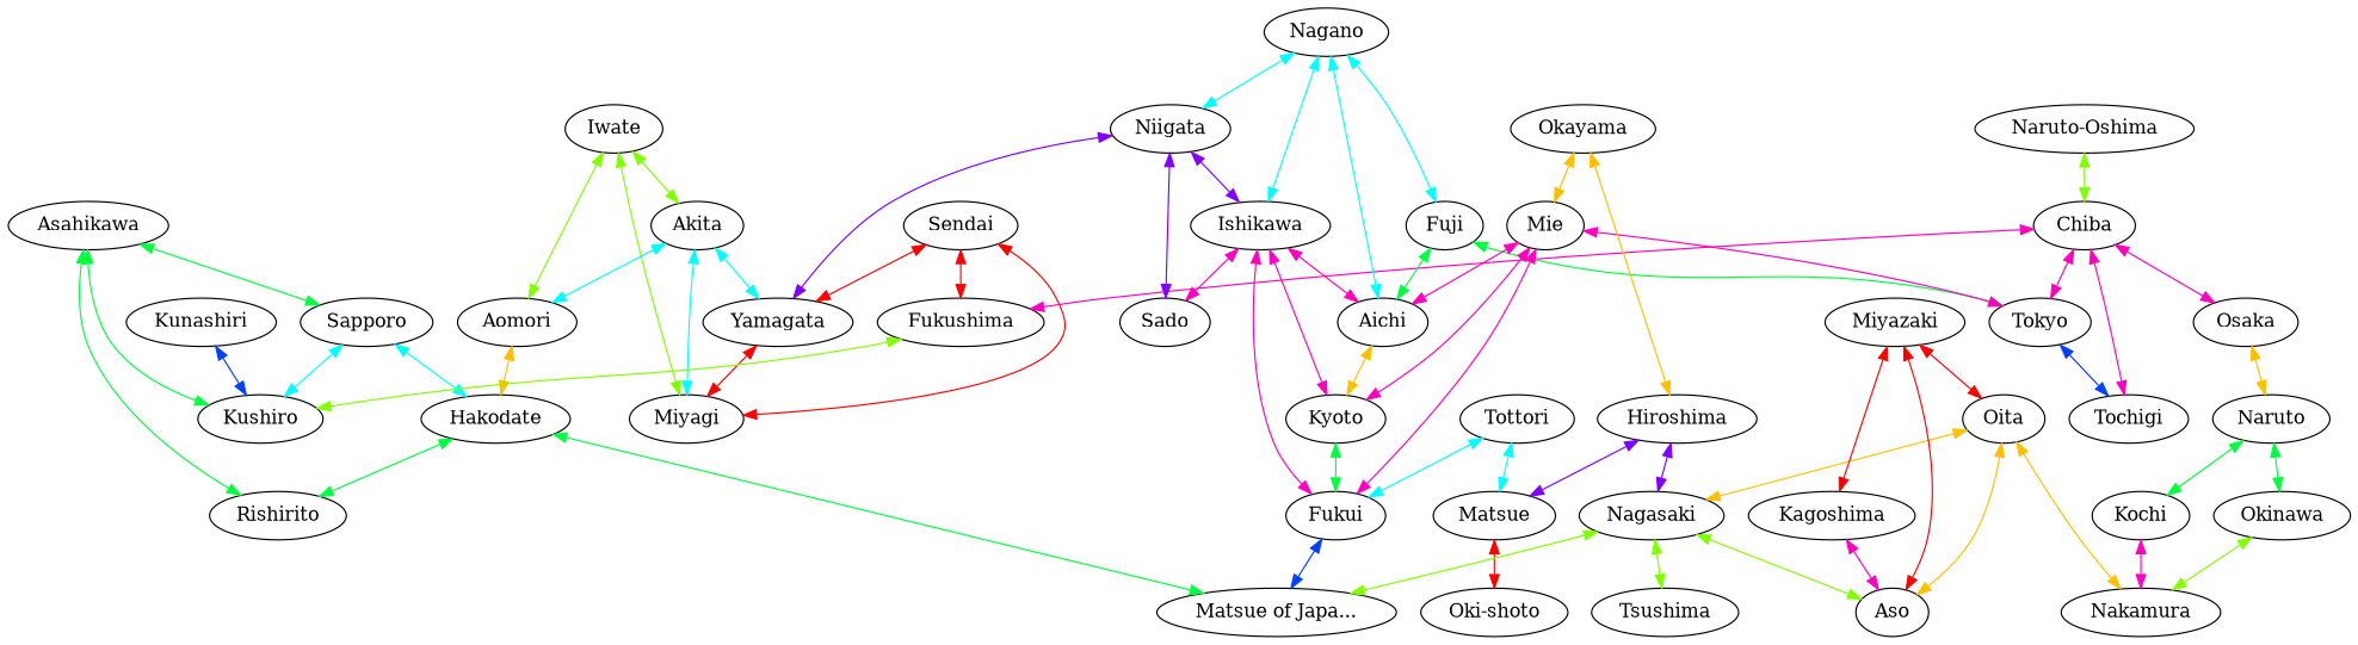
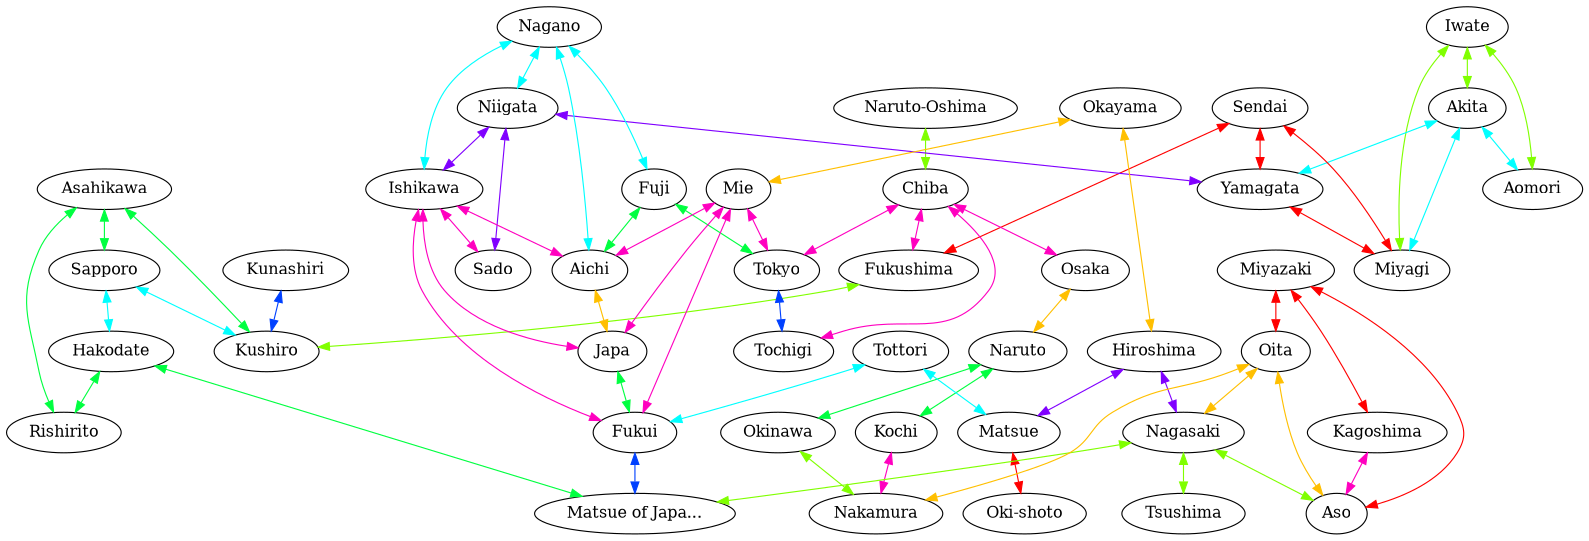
  graph {
    edge [color="0.875,1,1" dir=both]
    n1 [label=Rishirito]
    n2 [label=Kunashiri]
    n3 [label=Kushiro]
    n4 [label=Asahikawa]
    n5 [label=Sapporo]
    n6 [label=Hakodate]
    n7 [label="Matsue of Japa..."]
    n8 [label=Aomori]
    n9 [label=Iwate]
    n10 [label=Akita]
    n11 [label=Miyagi]
    n12 [label=Yamagata]
    n13 [label=Sendai]
    n14 [label=Fukushima]
    n15 [label=Chiba]
    n16 [label=Tochigi]
    n17 [label=Tokyo]
    n18 [label=Osaka]
    n19 [label=Naruto]
    n20 [label="Naruto-Oshima"]
    n21 [label=Sado]
    n22 [label=Niigata]
    n23 [label=Ishikawa]
    n24 [label=Aichi]
    n25 [label=Fukui]
-   n26 [label=Kyoto]
+   n26 [label=Japa]
    n27 [label=Nagano]
    n28 [label=Fuji]
    n29 [label=Mie]
    n30 [label=Kochi]
    n31 [label=Okinawa]
    n32 [label=Tottori]
    n33 [label=Matsue]
    n34 [label="Oki-shoto"]
    n35 [label=Okayama]
    n36 [label=Hiroshima]
    n37 [label=Nagasaki]
    n38 [label=Tsushima]
    n39 [label=Aso]
    n40 [label=Nakamura]
    n41 [label=Oita]
    n42 [label=Miyazaki]
    n43 [label=Kagoshima]
    n2 -- n3 [color="0.625,1,1"]
    n4 -- n1 [color="0.375,1,1"]
    n4 -- n3 [color="0.375,1,1"]
    n4 -- n5 [color="0.375,1,1"]
    n5 -- n3 [color="0.5,1,1"]
    n5 -- n6 [color="0.5,1,1"]
    n6 -- n1 [color="0.375,1,1"]
    n6 -- n7 [color="0.375,1,1"]
-   n8 -- n6 [color="0.125,1,1"]
    n9 -- n8 [color="0.25,1,1"]
    n9 -- n10 [color="0.25,1,1"]
    n9 -- n11 [color="0.25,1,1"]
    n10 -- n8 [color="0.5,1,1"]
    n10 -- n11 [color="0.5,1,1"]
    n10 -- n12 [color="0.5,1,1"]
    n12 -- n11 [color="1,1,1"]
    n13 -- n11 [color="1,1,1"]
    n13 -- n12 [color="1,1,1"]
    n13 -- n14 [color="1,1,1"]
    n14 -- n3 [color="0.25,1,1"]
    n15 -- n14
    n15 -- n16
    n15 -- n17
    n15 -- n18
    n17 -- n16 [color="0.625,1,1"]
    n18 -- n19 [color="0.125,1,1"]
    n19 -- n30 [color="0.375,1,1"]
    n19 -- n31 [color="0.375,1,1"]
    n20 -- n15 [color="0.25,1,1"]
    n22 -- n12 [color="0.75,1,1"]
    n22 -- n21 [color="0.75,1,1"]
    n22 -- n23 [color="0.75,1,1"]
    n23 -- n21
    n23 -- n24
    n23 -- n25
    n23 -- n26
    n24 -- n26 [color="0.125,1,1"]
    n25 -- n7 [color="0.625,1,1"]
    n26 -- n25 [color="0.375,1,1"]
    n27 -- n22 [color="0.5,1,1"]
    n27 -- n23 [color="0.5,1,1"]
    n27 -- n24 [color="0.5,1,1"]
    n27 -- n28 [color="0.5,1,1"]
    n28 -- n17 [color="0.375,1,1"]
    n28 -- n24 [color="0.375,1,1"]
    n29 -- n17
    n29 -- n24
    n29 -- n25
    n29 -- n26
    n30 -- n40
    n31 -- n40 [color="0.25,1,1"]
    n32 -- n25 [color="0.5,1,1"]
    n32 -- n33 [color="0.5,1,1"]
    n33 -- n34 [color="1,1,1"]
    n35 -- n29 [color="0.125,1,1"]
    n35 -- n36 [color="0.125,1,1"]
    n36 -- n33 [color="0.75,1,1"]
    n36 -- n37 [color="0.75,1,1"]
    n37 -- n7 [color="0.25,1,1"]
    n37 -- n38 [color="0.25,1,1"]
    n37 -- n39 [color="0.25,1,1"]
    n41 -- n37 [color="0.125,1,1"]
    n41 -- n39 [color="0.125,1,1"]
    n41 -- n40 [color="0.125,1,1"]
    n42 -- n39 [color="1,1,1"]
    n42 -- n41 [color="1,1,1"]
    n42 -- n43 [color="1,1,1"]
    n43 -- n39
  }
